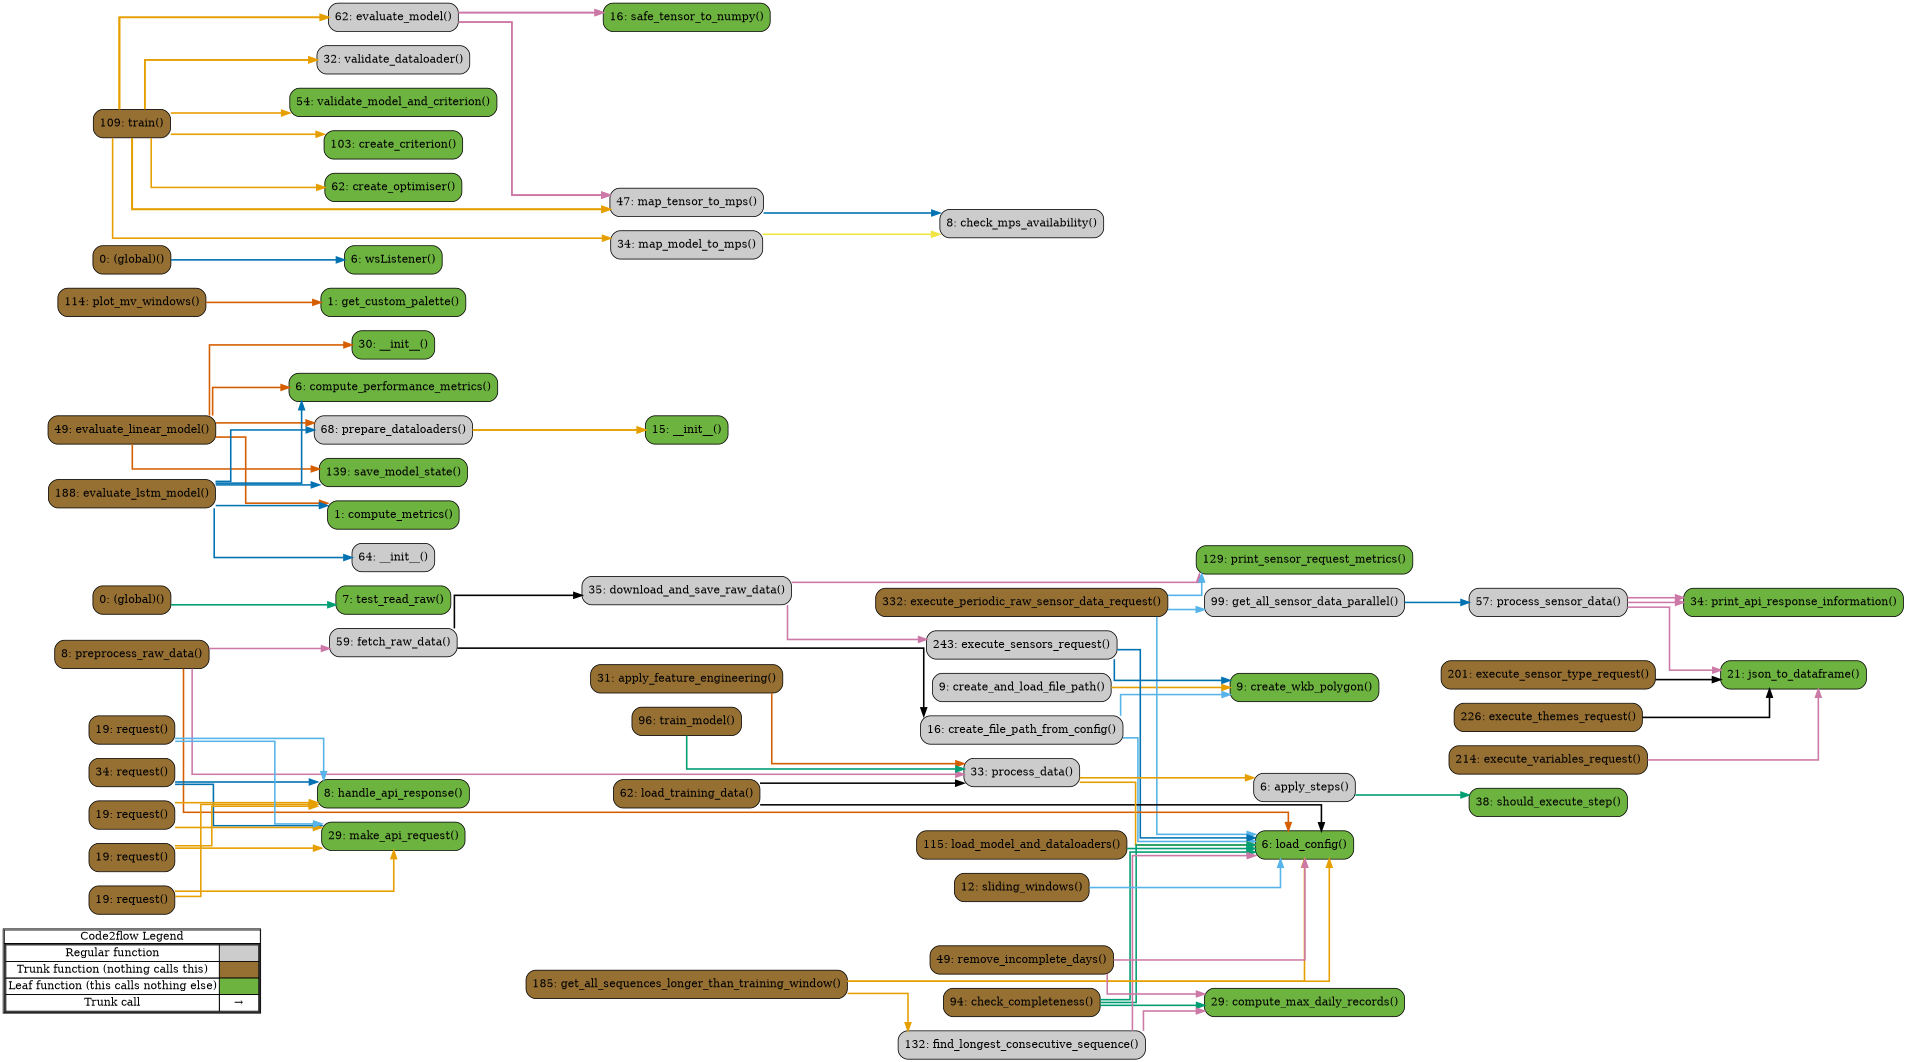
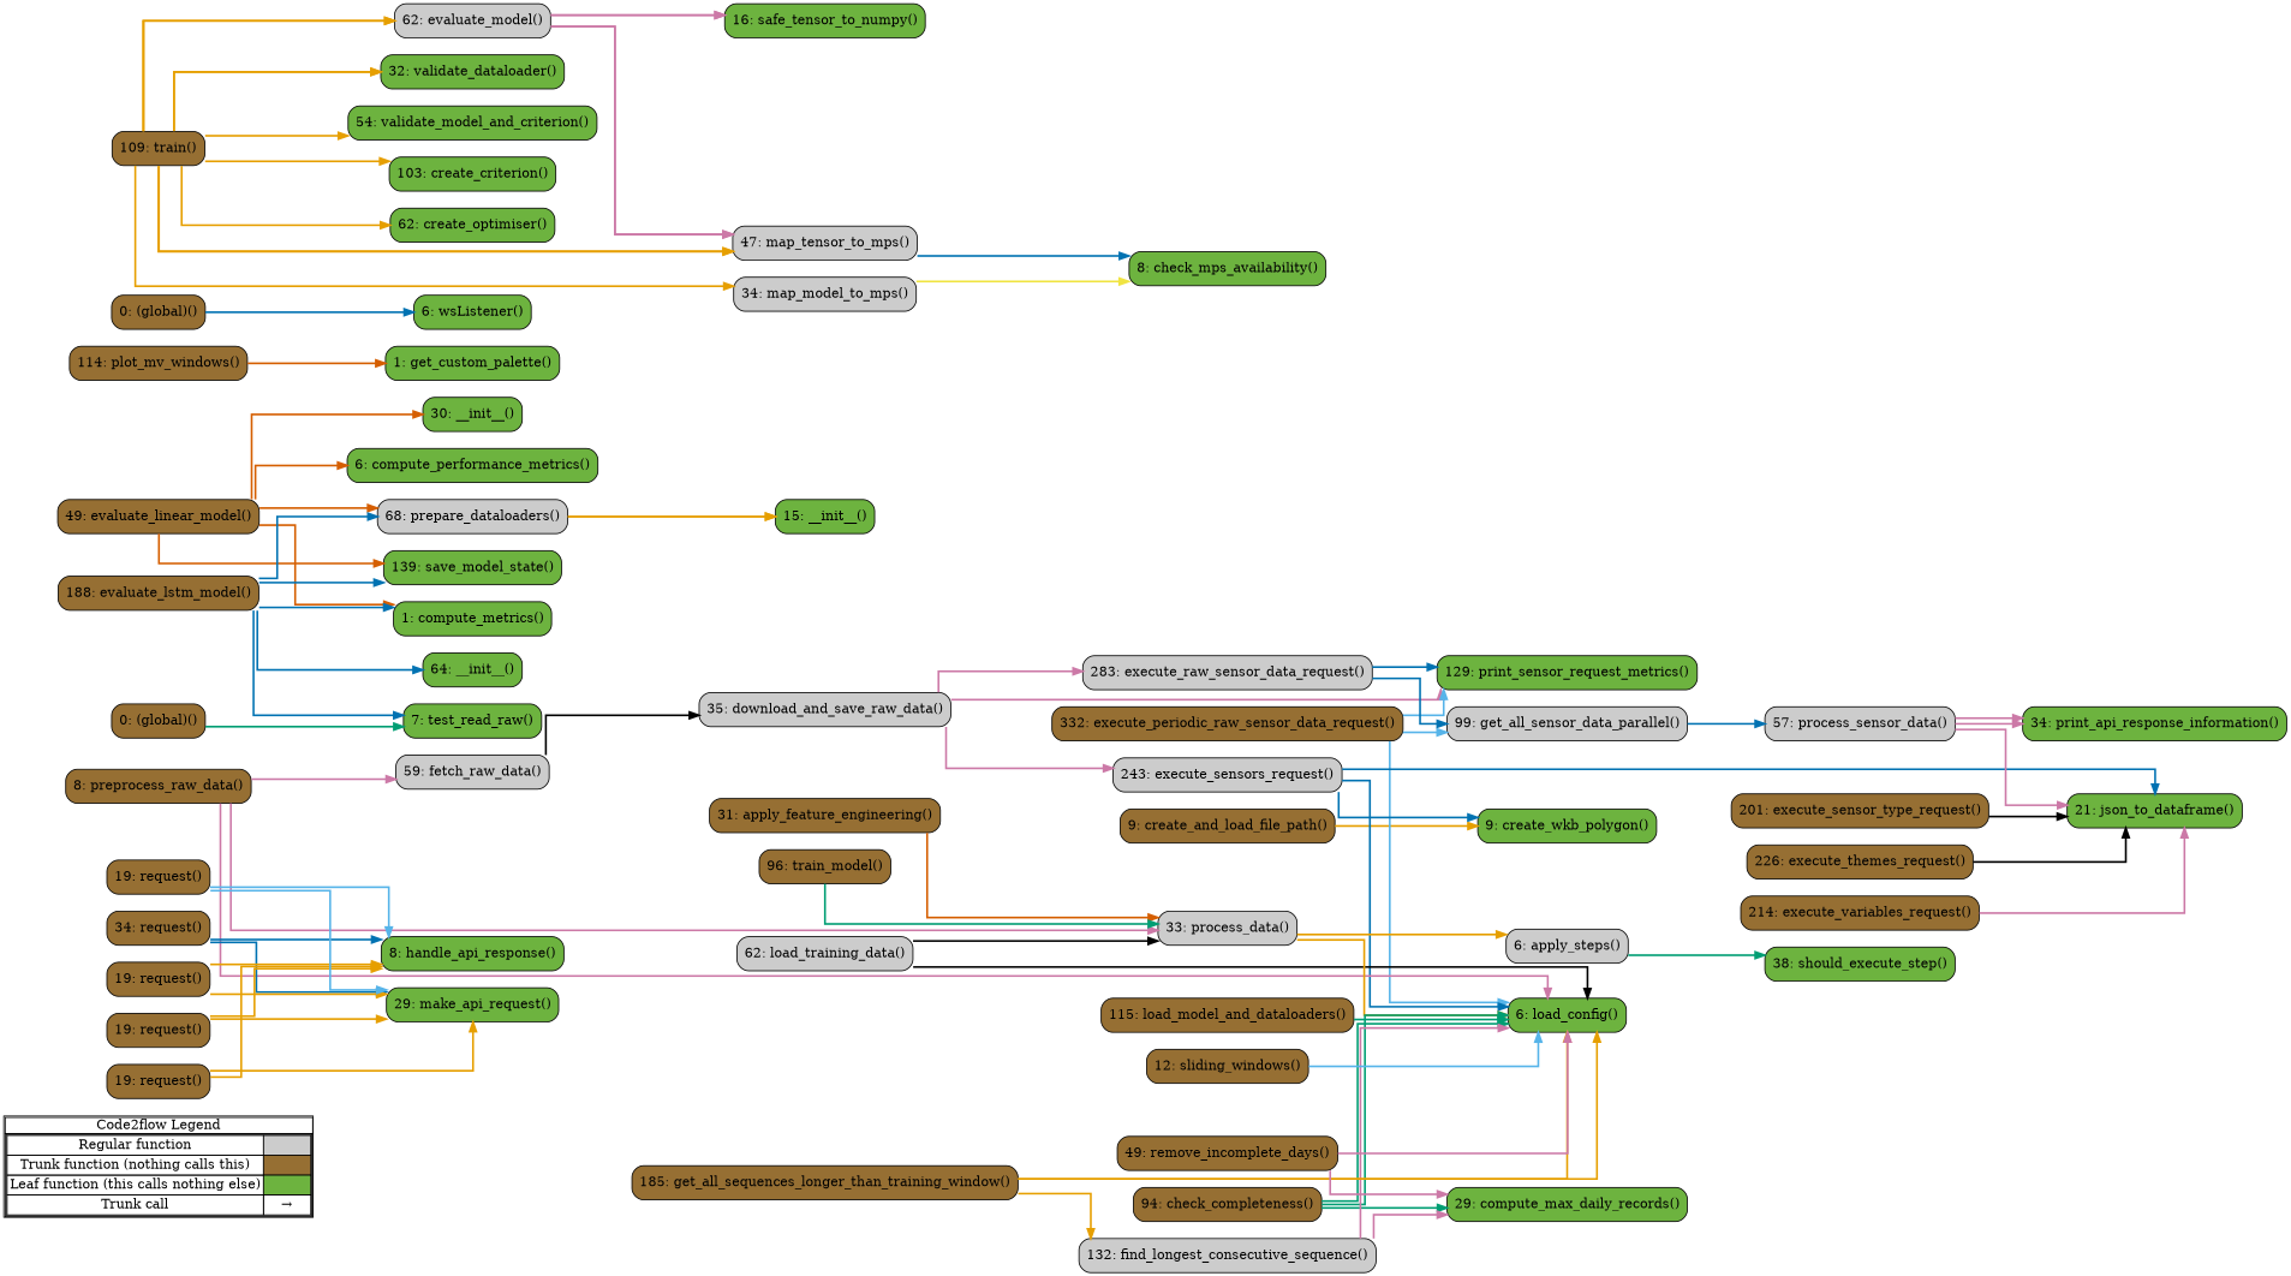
  digraph {
    concentrate=true
    rankdir=LR
    splines=ortho
    node [shape=rect fillcolor="#966F33" style="rounded,filled"]
    edge [color="#E69F00" penwidth=2]
    n1 [label=<         <table cellspacing="0" cellpadding="0" border="1"><tr><td>Code2flow Legend</td></tr><tr><td>         <table cellspacing="0">         <tr><td>Regular function</td><td width="50px" bgcolor='#cccccc'></td></tr>         <tr><td>Trunk function (nothing calls this)</td><td bgcolor='#966F33'></td></tr>         <tr><td>Leaf function (this calls nothing else)</td><td bgcolor='#6db33f'></td></tr>         <tr><td>Trunk call</td><td><font color='black'>&#8594;</font></td></tr>         </table></td></tr></table>         > margin=0 shape=none fillcolor="" style=""]
    n2 [fillcolor="#6db33f" label="8: handle_api_response()"]
    n3 [fillcolor="#6db33f" label="29: make_api_request()"]
-   n4 [fillcolor="#cccccc" label="9: create_and_load_file_path()"]
+   n4 [label="9: create_and_load_file_path()"]
    n5 [fillcolor="#6db33f" label="30: __init__()"]
-   n6 [fillcolor="#cccccc" label="64: __init__()"]
+   n6 [fillcolor="#6db33f" label="64: __init__()"]
    n7 [fillcolor="#6db33f" label="1: get_custom_palette()"]
    n8 [label="114: plot_mv_windows()"]
-   n9 [fillcolor="#cccccc" label="16: create_file_path_from_config()"]
    n10 [fillcolor="#cccccc" label="35: download_and_save_raw_data()"]
    n11 [fillcolor="#cccccc" label="59: fetch_raw_data()"]
    n12 [fillcolor="#6db33f" label="1: compute_metrics()"]
    n13 [label="49: evaluate_linear_model()"]
    n14 [label="188: evaluate_lstm_model()"]
    n15 [fillcolor="#6db33f" label="6: compute_performance_metrics()"]
    n16 [label="332: execute_periodic_raw_sensor_data_request()"]
+   n17 [fillcolor="#cccccc" label="283: execute_raw_sensor_data_request()"]
    n18 [label="201: execute_sensor_type_request()"]
    n19 [fillcolor="#cccccc" label="243: execute_sensors_request()"]
    n20 [label="226: execute_themes_request()"]
    n21 [label="214: execute_variables_request()"]
    n22 [fillcolor="#cccccc" label="99: get_all_sensor_data_parallel()"]
    n23 [fillcolor="#6db33f" label="21: json_to_dataframe()"]
    n24 [fillcolor="#6db33f" label="34: print_api_response_information()"]
    n25 [fillcolor="#6db33f" label="129: print_sensor_request_metrics()"]
    n26 [fillcolor="#cccccc" label="57: process_sensor_data()"]
    n27 [label="0: (global)()"]
    n28 [fillcolor="#6db33f" label="7: test_read_raw()"]
    n29 [fillcolor="#6db33f" label="6: load_config()"]
    n30 [fillcolor="#6db33f" label="38: should_execute_step()"]
    n31 [label="31: apply_feature_engineering()"]
-   n32 [label="62: load_training_data()"]
+   n32 [fillcolor="#cccccc" label="62: load_training_data()"]
    n33 [label="8: preprocess_raw_data()"]
    n34 [label="96: train_model()"]
    n35 [fillcolor="#cccccc" label="6: apply_steps()"]
    n36 [fillcolor="#cccccc" label="33: process_data()"]
    n37 [fillcolor="#6db33f" label="9: create_wkb_polygon()"]
    n38 [label="0: (global)()"]
    n39 [fillcolor="#6db33f" label="6: wsListener()"]
    n40 [label="94: check_completeness()"]
    n41 [fillcolor="#6db33f" label="29: compute_max_daily_records()"]
    n42 [fillcolor="#cccccc" label="132: find_longest_consecutive_sequence()"]
    n43 [label="185: get_all_sequences_longer_than_training_window()"]
    n44 [label="49: remove_incomplete_days()"]
    n45 [label="34: request()"]
    n46 [label="19: request()"]
    n47 [label="19: request()"]
    n48 [label="19: request()"]
    n49 [fillcolor="#cccccc" label="62: evaluate_model()"]
    n50 [fillcolor="#6db33f" label="16: safe_tensor_to_numpy()"]
    n51 [label="109: train()"]
-   n52 [fillcolor="#cccccc" label="32: validate_dataloader()"]
+   n52 [fillcolor="#6db33f" label="32: validate_dataloader()"]
    n53 [fillcolor="#6db33f" label="54: validate_model_and_criterion()"]
    n54 [fillcolor="#6db33f" label="15: __init__()"]
    n55 [label="115: load_model_and_dataloaders()"]
    n56 [fillcolor="#cccccc" label="68: prepare_dataloaders()"]
    n57 [label="12: sliding_windows()"]
-   n58 [fillcolor="#cccccc" label="8: check_mps_availability()"]
+   n58 [fillcolor="#6db33f" label="8: check_mps_availability()"]
    n59 [fillcolor="#6db33f" label="103: create_criterion()"]
    n60 [fillcolor="#6db33f" label="62: create_optimiser()"]
    n61 [fillcolor="#cccccc" label="34: map_model_to_mps()"]
    n62 [fillcolor="#cccccc" label="47: map_tensor_to_mps()"]
    n63 [fillcolor="#6db33f" label="139: save_model_state()"]
    n64 [label="19: request()"]
    subgraph sub_1 {
      label=legend
      rank=min
      n1
    }
    subgraph sub_2 {
      label="File: api_utils"
      style=dotted
      n2
      n3
    }
    subgraph sub_3 {
      label="File: app_utils"
      style=dotted
      n4
    }
    subgraph sub_4 {
      label="File: model_definitions"
      style=dotted
      subgraph sub_5 {
        label="Class: LinearModel"
        style=dotted
        n5
      }
      subgraph sub_6 {
        label="Class: LSTMModel"
        style=dotted
        n6
      }
    }
    subgraph sub_7 {
      label="File: custom_plots"
      style=dotted
      n7
      n8
    }
    subgraph sub_8 {
      label="File: data_loaders"
      style=dotted
-     n9
      n10
      n11
    }
    subgraph sub_9 {
      label="File: evaluate"
      style=dotted
      n12
      n13
      n14
    }
    subgraph sub_10 {
      label="File: evaluation_metrics"
      style=dotted
      n15
    }
    subgraph sub_11 {
      label="File: execute_requests"
      style=dotted
      n16
+     n17
      n18
      n19
      n20
      n21
      n22
      n23
      n24
      n25
      n26
    }
    subgraph sub_12 {
      label="File: fstore_utils"
      style=dotted
      n27
      n28
    }
    subgraph sub_13 {
      label="File: general_utils"
      style=dotted
      n29
      n30
    }
    subgraph sub_14 {
      label="File: pipeline"
      style=dotted
      n31
      n32
      n33
      n34
    }
    subgraph sub_15 {
      label="File: pipeline_utils"
      style=dotted
      n35
      n36
    }
    subgraph sub_16 {
      label="File: polygon_utils"
      style=dotted
      n37
    }
    subgraph sub_17 {
      label="File: websocket"
      style=dotted
      n38
      n39
    }
    subgraph sub_18 {
      label="File: preprocessing"
      style=dotted
      n40
      n41
      n42
      n43
      n44
    }
    subgraph sub_19 {
      label="File: raw_sensor_data_api"
      style=dotted
      n45
    }
    subgraph sub_20 {
      label="File: sensor_types_api"
      style=dotted
      n46
    }
    subgraph sub_21 {
      label="File: sensors_api"
      style=dotted
      n47
    }
    subgraph sub_22 {
      label="File: themes_api"
      style=dotted
      n48
    }
    subgraph sub_23 {
      label="File: train"
      style=dotted
      n49
      n50
      n51
      n52
      n53
    }
    subgraph sub_24 {
      label="File: training_datasets"
      style=dotted
      subgraph sub_25 {
        label="Class: TimeSeriesDataset"
        style=dotted
        n54
      }
    }
    subgraph sub_26 {
      label="File: training_loader"
      style=dotted
      n55
      n56
      n57
    }
    subgraph sub_27 {
      label="File: training_utils"
      style=dotted
      n58
      n59
      n60
      n61
      n62
      n63
    }
    subgraph sub_28 {
      label="File: variables_api"
      style=dotted
      n64
    }
    n4 -> n37
    n8 -> n7 [color="#D55E00"]
-   n9 -> n29 [color="#56B4E9"]
-   n9 -> n37 [color="#56B4E9"]
+   n10 -> n17 [color="#CC79A7"]
    n10 -> n19 [color="#CC79A7"]
    n10 -> n25 [color="#CC79A7"]
-   n11 -> n9 [color="#000000"]
    n11 -> n10 [color="#000000"]
    n13 -> n5 [color="#D55E00"]
    n13 -> n12 [color="#D55E00"]
    n13 -> n15 [color="#D55E00"]
    n13 -> n56 [color="#D55E00"]
    n13 -> n63 [color="#D55E00"]
    n14 -> n6 [color="#0072B2"]
    n14 -> n12 [color="#0072B2"]
-   n14 -> n15 [color="#0072B2"]
+   n14 -> n28 [color="#0072B2"]
    n14 -> n56 [color="#0072B2"]
    n14 -> n63 [color="#0072B2"]
    n16 -> n22 [color="#56B4E9"]
    n16 -> n25 [color="#56B4E9"]
    n16 -> n29 [color="#56B4E9"]
+   n17 -> n22 [color="#0072B2"]
+   n17 -> n25 [color="#0072B2"]
    n18 -> n23 [color="#000000"]
+   n19 -> n23 [color="#0072B2"]
    n19 -> n29 [color="#0072B2"]
    n19 -> n37 [color="#0072B2"]
    n20 -> n23 [color="#000000"]
    n21 -> n23 [color="#CC79A7"]
    n22 -> n26 [color="#0072B2"]
    n26 -> n23 [color="#CC79A7"]
    n26 -> n24 [color="#CC79A7"]
    n26 -> n24 [color="#CC79A7"]
    n26 -> n24 [color="#CC79A7"]
    n27 -> n28 [color="#009E73"]
    n31 -> n36 [color="#D55E00"]
    n32 -> n29 [color="#000000"]
    n32 -> n36 [color="#000000"]
    n33 -> n11 [color="#CC79A7"]
-   n33 -> n29 [color="#D55E00"]
+   n33 -> n29 [color="#CC79A7"]
    n33 -> n36 [color="#CC79A7"]
    n34 -> n36 [color="#009E73"]
    n35 -> n30 [color="#009E73"]
    n36 -> n29
    n36 -> n35
    n38 -> n39 [color="#0072B2"]
    n40 -> n29 [color="#009E73"]
    n40 -> n29 [color="#009E73"]
    n40 -> n41 [color="#009E73"]
    n42 -> n29 [color="#CC79A7"]
    n42 -> n41 [color="#CC79A7"]
    n43 -> n29
    n43 -> n29
    n43 -> n42
    n44 -> n29 [color="#CC79A7"]
    n44 -> n41 [color="#CC79A7"]
    n45 -> n2 [color="#0072B2"]
    n45 -> n3 [color="#0072B2"]
    n46 -> n2
    n46 -> n3
    n47 -> n2
    n47 -> n3
    n48 -> n2
    n48 -> n3
    n49 -> n50 [color="#CC79A7"]
    n49 -> n50 [color="#CC79A7"]
    n49 -> n62 [color="#CC79A7"]
    n49 -> n62 [color="#CC79A7"]
    n51 -> n49
    n51 -> n49
    n51 -> n52
    n51 -> n52
    n51 -> n53
    n51 -> n59
    n51 -> n60
    n51 -> n61
    n51 -> n62
    n51 -> n62
    n55 -> n29 [color="#009E73"]
    n56 -> n54
    n56 -> n54
    n57 -> n29 [color="#56B4E9"]
    n61 -> n58 [color="#F0E442"]
    n62 -> n58 [color="#0072B2"]
    n64 -> n2 [color="#56B4E9"]
    n64 -> n3 [color="#56B4E9"]
  }
